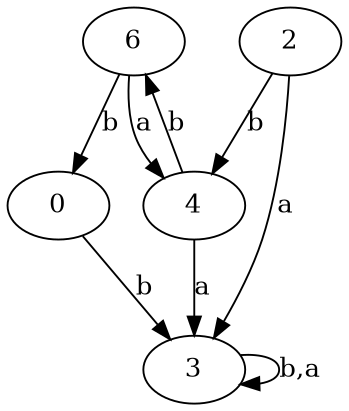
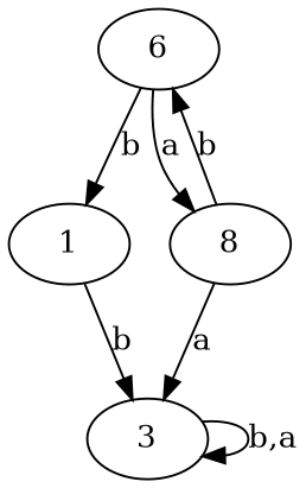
  digraph {
    d2tdocpreamble="\usetikzlibrary{automata}"
    d2tfigpreamble="\tikzstyle{every state}= [ draw=blue!50,very thick,fill=blue!20]  \tikzstyle{auto}= [fill=white]"
    ranksep=0.5
    node [style=state]
    edge [lblstyle=auto topath="bend right"]
    n1 [label=6 style="state, initial"]
-   n2 [label=0 style="state, accepting"]
-   n3 [label=4]
+   n2 [label=1 style="state, accepting"]
+   n3 [label=8]
    n4 [label=3]
-   n5 [label=2]
    n1 -> n2 [label=b]
    n1 -> n3 [label=a]
    n2 -> n4 [label=b]
    n3 -> n1 [label=b]
    n3 -> n4 [label=a]
    n4 -> n4 [label="b,a" topath="loop above"]
-   n5 -> n3 [label=b]
-   n5 -> n4 [label=a]
  }
